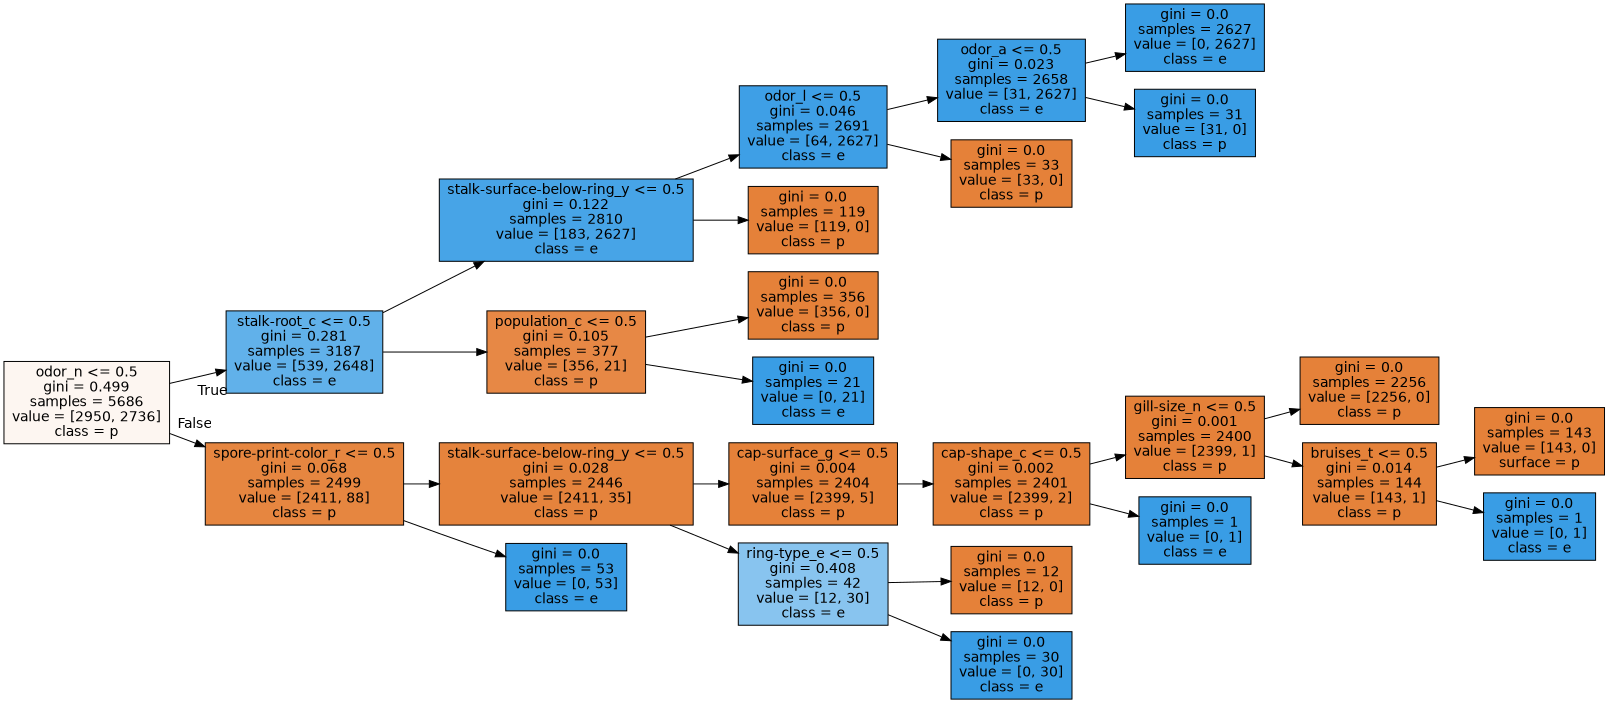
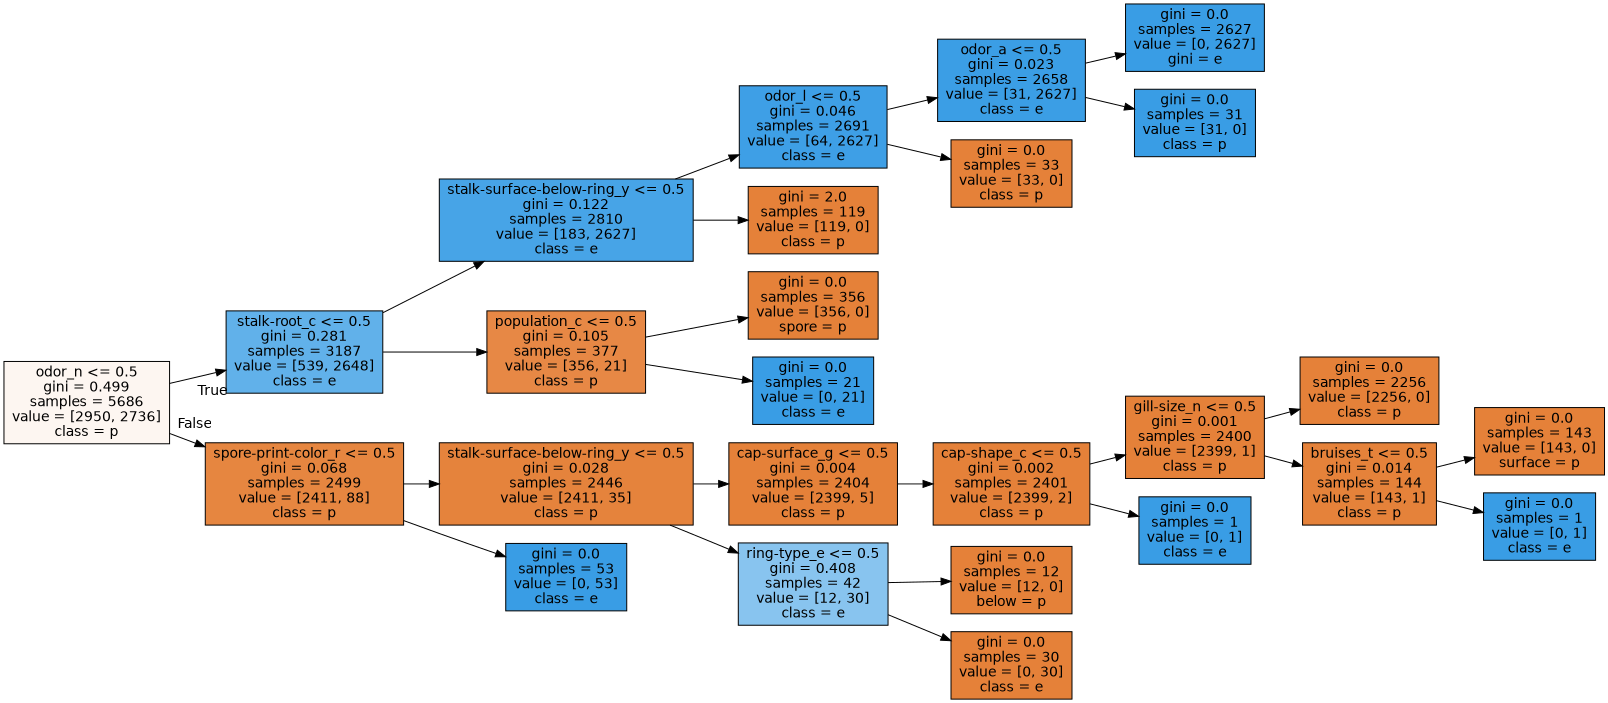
  digraph {
    rankdir=LR
    node [color=black fillcolor="#e58139" fontname=helvetica shape=box style=filled]
    edge [fontname=helvetica]
    n1 [fillcolor="#fdf6f1" label="odor_n <= 0.5\ngini = 0.499\nsamples = 5686\nvalue = [2950, 2736]\nclass = p"]
    n2 [fillcolor="#61b1ea" label="stalk-root_c <= 0.5\ngini = 0.281\nsamples = 3187\nvalue = [539, 2648]\nclass = e"]
    n3 [fillcolor="#e68640" label="spore-print-color_r <= 0.5\ngini = 0.068\nsamples = 2499\nvalue = [2411, 88]\nclass = p"]
    n4 [fillcolor="#47a4e7" label="stalk-surface-below-ring_y <= 0.5\ngini = 0.122\nsamples = 2810\nvalue = [183, 2627]\nclass = e"]
    n5 [fillcolor="#e78845" label="population_c <= 0.5\ngini = 0.105\nsamples = 377\nvalue = [356, 21]\nclass = p"]
    n6 [fillcolor="#e5833c" label="stalk-surface-below-ring_y <= 0.5\ngini = 0.028\nsamples = 2446\nvalue = [2411, 35]\nclass = p"]
    n7 [fillcolor="#399de5" label="gini = 0.0\nsamples = 53\nvalue = [0, 53]\nclass = e"]
    n8 [fillcolor="#3e9fe6" label="odor_l <= 0.5\ngini = 0.046\nsamples = 2691\nvalue = [64, 2627]\nclass = e"]
-   n9 [label="gini = 0.0\nsamples = 119\nvalue = [119, 0]\nclass = p"]
-   n10 [label="gini = 0.0\nsamples = 356\nvalue = [356, 0]\nclass = p"]
+   n9 [label="gini = 2.0\nsamples = 119\nvalue = [119, 0]\nclass = p"]
+   n10 [label="gini = 0.0\nsamples = 356\nvalue = [356, 0]\nspore = p"]
    n11 [fillcolor="#399de5" label="gini = 0.0\nsamples = 21\nvalue = [0, 21]\nclass = e"]
    n12 [fillcolor="#3b9ee5" label="odor_a <= 0.5\ngini = 0.023\nsamples = 2658\nvalue = [31, 2627]\nclass = e"]
    n13 [label="gini = 0.0\nsamples = 33\nvalue = [33, 0]\nclass = p"]
-   n14 [fillcolor="#399de5" label="gini = 0.0\nsamples = 2627\nvalue = [0, 2627]\nclass = e"]
+   n14 [fillcolor="#399de5" label="gini = 0.0\nsamples = 2627\nvalue = [0, 2627]\ngini = e"]
    n15 [fillcolor="#399de5" label="gini = 0.0\nsamples = 31\nvalue = [31, 0]\nclass = p"]
    n16 [label="cap-surface_g <= 0.5\ngini = 0.004\nsamples = 2404\nvalue = [2399, 5]\nclass = p"]
    n17 [fillcolor="#88c4ef" label="ring-type_e <= 0.5\ngini = 0.408\nsamples = 42\nvalue = [12, 30]\nclass = e"]
    n18 [label="cap-shape_c <= 0.5\ngini = 0.002\nsamples = 2401\nvalue = [2399, 2]\nclass = p"]
-   n19 [label="gini = 0.0\nsamples = 12\nvalue = [12, 0]\nclass = p"]
-   n20 [fillcolor="#399de5" label="gini = 0.0\nsamples = 30\nvalue = [0, 30]\nclass = e"]
+   n19 [label="gini = 0.0\nsamples = 12\nvalue = [12, 0]\nbelow = p"]
+   n20 [label="gini = 0.0\nsamples = 30\nvalue = [0, 30]\nclass = e"]
    n21 [label="gill-size_n <= 0.5\ngini = 0.001\nsamples = 2400\nvalue = [2399, 1]\nclass = p"]
    n22 [fillcolor="#399de5" label="gini = 0.0\nsamples = 1\nvalue = [0, 1]\nclass = e"]
    n23 [label="gini = 0.0\nsamples = 2256\nvalue = [2256, 0]\nclass = p"]
    n24 [fillcolor="#e5823a" label="bruises_t <= 0.5\ngini = 0.014\nsamples = 144\nvalue = [143, 1]\nclass = p"]
    n25 [label="gini = 0.0\nsamples = 143\nvalue = [143, 0]\nsurface = p"]
    n26 [fillcolor="#399de5" label="gini = 0.0\nsamples = 1\nvalue = [0, 1]\nclass = e"]
    n1 -> n2 [headlabel=True labelangle=45 labeldistance=2.5]
    n1 -> n3 [headlabel=False labelangle=-45 labeldistance=2.5]
    n2 -> n4
    n2 -> n5
    n3 -> n6
    n3 -> n7
    n4 -> n8
    n4 -> n9
    n5 -> n10
    n5 -> n11
    n6 -> n16
    n6 -> n17
    n8 -> n12
    n8 -> n13
    n12 -> n14
    n12 -> n15
    n16 -> n18
    n17 -> n19
    n17 -> n20
    n18 -> n21
    n18 -> n22
    n21 -> n23
    n21 -> n24
    n24 -> n25
    n24 -> n26
  }
